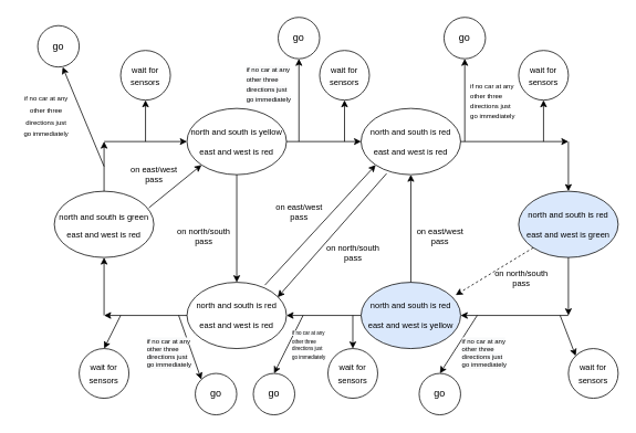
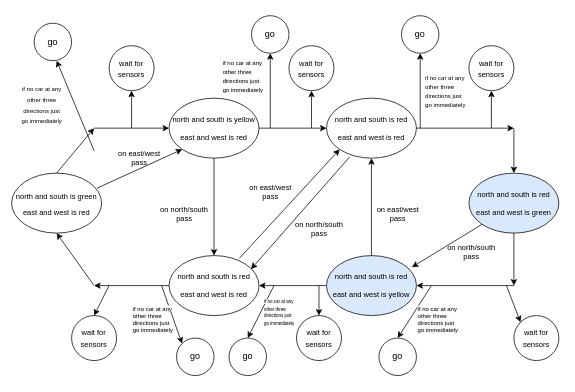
  <mxCell id="0" />
  <mxCell id="1" parent="0" />
- <mxCell id="2" value="&lt;font style=&quot;font-size: 10px&quot;&gt;north and south is green&lt;br&gt;east and west is red&lt;br&gt;&lt;/font&gt;" style="ellipse;whiteSpace=wrap;html=1;fontSize=18;" parent="1" vertex="1"><mxGeometry x="65" y="230" width="120" height="80" as="geometry" /></mxCell>
+ <mxCell id="2" value="&lt;font style=&quot;font-size: 10px&quot;&gt;north and south is green&lt;br&gt;east and west is red&lt;br&gt;&lt;/font&gt;" style="ellipse;whiteSpace=wrap;html=1;fontSize=18;" parent="1" vertex="1"><mxGeometry x="15" y="230" width="120" height="80" as="geometry" /></mxCell>
  <mxCell id="3" style="edgeStyle=orthogonalEdgeStyle;rounded=0;orthogonalLoop=1;jettySize=auto;html=1;entryX=0;entryY=0.5;entryDx=0;entryDy=0;fontSize=10;" parent="1" source="4" target="5" edge="1"><mxGeometry relative="1" as="geometry" /></mxCell>
  <mxCell id="4" value="north and south is yellow&lt;br&gt;&lt;br&gt;east and west is red" style="ellipse;whiteSpace=wrap;html=1;fontSize=10;" parent="1" vertex="1"><mxGeometry x="225" y="130" width="120" height="80" as="geometry" /></mxCell>
  <mxCell id="5" value="north and south is red&lt;br&gt;&lt;br&gt;east and west is red" style="ellipse;whiteSpace=wrap;html=1;fontSize=10;" parent="1" vertex="1"><mxGeometry x="435" y="130" width="120" height="80" as="geometry" /></mxCell>
  <mxCell id="6" value="north and south is red&lt;br&gt;&lt;br&gt;east and west is green" style="ellipse;whiteSpace=wrap;html=1;fontSize=10;fillColor=#dae8fc;" parent="1" vertex="1"><mxGeometry x="625" y="230" width="120" height="80" as="geometry" /></mxCell>
  <mxCell id="7" value="north and south is red&lt;br&gt;&lt;br&gt;east and west is red" style="ellipse;whiteSpace=wrap;html=1;fontSize=10;" parent="1" vertex="1"><mxGeometry x="225" y="340" width="120" height="80" as="geometry" /></mxCell>
  <mxCell id="8" style="edgeStyle=orthogonalEdgeStyle;rounded=0;orthogonalLoop=1;jettySize=auto;html=1;entryX=1;entryY=0.5;entryDx=0;entryDy=0;fontSize=10;" parent="1" source="9" target="7" edge="1"><mxGeometry relative="1" as="geometry" /></mxCell>
  <mxCell id="9" value="north and south is red&lt;br&gt;&lt;br&gt;east and west is yellow" style="ellipse;whiteSpace=wrap;html=1;fontSize=10;fillColor=#dae8fc;" parent="1" vertex="1"><mxGeometry x="435" y="340" width="120" height="80" as="geometry" /></mxCell>
  <mxCell id="10" value="" style="endArrow=classic;html=1;rounded=0;fontSize=10;exitX=0.5;exitY=0;exitDx=0;exitDy=0;" parent="1" source="2" edge="1"><mxGeometry width="50" height="50" relative="1" as="geometry"><mxPoint x="395" y="230" as="sourcePoint" /><mxPoint x="125" y="170" as="targetPoint" /></mxGeometry></mxCell>
  <mxCell id="11" value="" style="endArrow=classic;html=1;rounded=0;fontSize=10;" parent="1" edge="1"><mxGeometry width="50" height="50" relative="1" as="geometry"><mxPoint x="125" y="170" as="sourcePoint" /><mxPoint x="225" y="170" as="targetPoint" /></mxGeometry></mxCell>
  <mxCell id="12" value="" style="endArrow=classic;html=1;rounded=0;fontSize=10;exitX=1;exitY=0.5;exitDx=0;exitDy=0;" parent="1" source="5" edge="1"><mxGeometry width="50" height="50" relative="1" as="geometry"><mxPoint x="395" y="230" as="sourcePoint" /><mxPoint x="685" y="170" as="targetPoint" /></mxGeometry></mxCell>
  <mxCell id="13" value="" style="endArrow=classic;html=1;rounded=0;fontSize=10;entryX=0.5;entryY=0;entryDx=0;entryDy=0;" parent="1" target="6" edge="1"><mxGeometry width="50" height="50" relative="1" as="geometry"><mxPoint x="685" y="170" as="sourcePoint" /><mxPoint x="445" y="180" as="targetPoint" /></mxGeometry></mxCell>
  <mxCell id="14" value="" style="endArrow=classic;html=1;rounded=0;fontSize=10;exitX=0.5;exitY=1;exitDx=0;exitDy=0;" parent="1" source="6" edge="1"><mxGeometry width="50" height="50" relative="1" as="geometry"><mxPoint x="395" y="230" as="sourcePoint" /><mxPoint x="685" y="380" as="targetPoint" /></mxGeometry></mxCell>
  <mxCell id="15" value="" style="endArrow=classic;html=1;rounded=0;fontSize=10;entryX=1;entryY=0.5;entryDx=0;entryDy=0;" parent="1" target="9" edge="1"><mxGeometry width="50" height="50" relative="1" as="geometry"><mxPoint x="685" y="380" as="sourcePoint" /><mxPoint x="445" y="180" as="targetPoint" /></mxGeometry></mxCell>
  <mxCell id="16" value="" style="endArrow=classic;html=1;rounded=0;fontSize=10;exitX=0;exitY=0.5;exitDx=0;exitDy=0;" parent="1" source="7" edge="1"><mxGeometry width="50" height="50" relative="1" as="geometry"><mxPoint x="395" y="230" as="sourcePoint" /><mxPoint x="125" y="380" as="targetPoint" /></mxGeometry></mxCell>
  <mxCell id="17" value="" style="endArrow=classic;html=1;rounded=0;fontSize=10;entryX=0.5;entryY=1;entryDx=0;entryDy=0;" parent="1" target="2" edge="1"><mxGeometry width="50" height="50" relative="1" as="geometry"><mxPoint x="125" y="380" as="sourcePoint" /><mxPoint x="445" y="180" as="targetPoint" /></mxGeometry></mxCell>
  <mxCell id="18" value="" style="endArrow=classic;html=1;rounded=0;fontSize=10;exitX=0.95;exitY=0.25;exitDx=0;exitDy=0;exitPerimeter=0;entryX=0;entryY=1;entryDx=0;entryDy=0;" parent="1" source="2" target="4" edge="1"><mxGeometry width="50" height="50" relative="1" as="geometry"><mxPoint x="395" y="330" as="sourcePoint" /><mxPoint x="445" y="280" as="targetPoint" /></mxGeometry></mxCell>
  <mxCell id="19" value="on east/west &lt;br&gt;pass" style="text;html=1;align=center;verticalAlign=middle;resizable=0;points=[];autosize=1;strokeColor=none;fillColor=none;fontSize=10;" parent="1" vertex="1"><mxGeometry x="150" y="195" width="70" height="30" as="geometry" /></mxCell>
  <mxCell id="20" value="" style="endArrow=classic;html=1;rounded=0;fontSize=10;exitX=0.5;exitY=1;exitDx=0;exitDy=0;entryX=0.5;entryY=0;entryDx=0;entryDy=0;" parent="1" source="4" target="7" edge="1"><mxGeometry width="50" height="50" relative="1" as="geometry"><mxPoint x="395" y="320" as="sourcePoint" /><mxPoint x="445" y="270" as="targetPoint" /></mxGeometry></mxCell>
  <mxCell id="21" value="on north/south&lt;br&gt;pass" style="text;html=1;align=center;verticalAlign=middle;resizable=0;points=[];autosize=1;strokeColor=none;fillColor=none;fontSize=10;" parent="1" vertex="1"><mxGeometry x="205" y="270" width="80" height="30" as="geometry" /></mxCell>
  <mxCell id="22" value="" style="endArrow=classic;html=1;rounded=0;fontSize=10;entryX=0;entryY=1;entryDx=0;entryDy=0;exitX=0.783;exitY=0.042;exitDx=0;exitDy=0;exitPerimeter=0;" parent="1" source="7" target="5" edge="1"><mxGeometry width="50" height="50" relative="1" as="geometry"><mxPoint x="315" y="350" as="sourcePoint" /><mxPoint x="445" y="270" as="targetPoint" /></mxGeometry></mxCell>
  <mxCell id="23" value="" style="endArrow=classic;html=1;rounded=0;fontSize=10;exitX=0.256;exitY=0.983;exitDx=0;exitDy=0;exitPerimeter=0;entryX=0.911;entryY=0.225;entryDx=0;entryDy=0;entryPerimeter=0;" parent="1" source="5" target="7" edge="1"><mxGeometry width="50" height="50" relative="1" as="geometry"><mxPoint x="395" y="320" as="sourcePoint" /><mxPoint x="445" y="270" as="targetPoint" /></mxGeometry></mxCell>
  <mxCell id="24" value="on east/west&lt;br&gt;pass" style="text;html=1;align=center;verticalAlign=middle;resizable=0;points=[];autosize=1;strokeColor=none;fillColor=none;fontSize=10;" parent="1" vertex="1"><mxGeometry x="325" y="240" width="70" height="30" as="geometry" /></mxCell>
  <mxCell id="25" value="on north/south&lt;br&gt;pass" style="text;html=1;align=center;verticalAlign=middle;resizable=0;points=[];autosize=1;strokeColor=none;fillColor=none;fontSize=10;" parent="1" vertex="1"><mxGeometry x="385" y="290" width="80" height="30" as="geometry" /></mxCell>
  <mxCell id="26" value="" style="endArrow=classic;html=1;rounded=0;fontSize=10;exitX=0.5;exitY=0;exitDx=0;exitDy=0;entryX=0.5;entryY=1;entryDx=0;entryDy=0;" parent="1" source="9" target="5" edge="1"><mxGeometry width="50" height="50" relative="1" as="geometry"><mxPoint x="395" y="300" as="sourcePoint" /><mxPoint x="445" y="250" as="targetPoint" /></mxGeometry></mxCell>
  <mxCell id="27" value="on east/west&lt;br&gt;pass" style="text;html=1;align=center;verticalAlign=middle;resizable=0;points=[];autosize=1;strokeColor=none;fillColor=none;fontSize=10;" parent="1" vertex="1"><mxGeometry x="495" y="270" width="70" height="30" as="geometry" /></mxCell>
- <mxCell id="28" value="" style="endArrow=classic;html=1;rounded=0;fontSize=10;exitX=0;exitY=1;exitDx=0;exitDy=0;entryX=0.95;entryY=0.192;entryDx=0;entryDy=0;entryPerimeter=0;dashed=1;" parent="1" source="6" target="9" edge="1"><mxGeometry width="50" height="50" relative="1" as="geometry"><mxPoint x="395" y="300" as="sourcePoint" /><mxPoint x="445" y="250" as="targetPoint" /></mxGeometry></mxCell>
+ <mxCell id="28" value="" style="endArrow=classic;html=1;rounded=0;fontSize=10;exitX=0;exitY=1;exitDx=0;exitDy=0;entryX=0.95;entryY=0.192;entryDx=0;entryDy=0;entryPerimeter=0;" parent="1" source="6" target="9" edge="1"><mxGeometry width="50" height="50" relative="1" as="geometry"><mxPoint x="395" y="300" as="sourcePoint" /><mxPoint x="445" y="250" as="targetPoint" /></mxGeometry></mxCell>
  <mxCell id="29" value="on north/south&lt;br&gt;pass" style="text;html=1;align=center;verticalAlign=middle;resizable=0;points=[];autosize=1;strokeColor=none;fillColor=none;fontSize=10;" parent="1" vertex="1"><mxGeometry x="587.5" y="320" width="80" height="30" as="geometry" /></mxCell>
  <mxCell id="30" value="" style="endArrow=classic;html=1;rounded=0;" edge="1" parent="1"><mxGeometry width="50" height="50" relative="1" as="geometry"><mxPoint x="125" y="200" as="sourcePoint" /><mxPoint x="75" y="80" as="targetPoint" /></mxGeometry></mxCell>
  <mxCell id="31" value="go" style="ellipse;whiteSpace=wrap;html=1;aspect=fixed;" vertex="1" parent="1"><mxGeometry x="45" y="30" width="50" height="50" as="geometry" /></mxCell>
  <mxCell id="32" value="&lt;font style=&quot;font-size: 8px&quot;&gt;if no car at any&lt;br&gt;other three&lt;br&gt;directions just&lt;br&gt;go immediately&lt;/font&gt;" style="text;html=1;align=center;verticalAlign=middle;resizable=0;points=[];autosize=1;strokeColor=none;fillColor=none;" vertex="1" parent="1"><mxGeometry x="20" y="102.5" width="70" height="70" as="geometry" /></mxCell>
  <mxCell id="33" value="" style="endArrow=classic;html=1;rounded=0;" edge="1" parent="1"><mxGeometry width="50" height="50" relative="1" as="geometry"><mxPoint x="175" y="170" as="sourcePoint" /><mxPoint x="175" y="120" as="targetPoint" /></mxGeometry></mxCell>
  <mxCell id="34" value="&lt;font style=&quot;font-size: 10px&quot;&gt;wait for sensors&lt;/font&gt;" style="ellipse;whiteSpace=wrap;html=1;aspect=fixed;" vertex="1" parent="1"><mxGeometry x="145" y="60" width="60" height="60" as="geometry" /></mxCell>
  <mxCell id="35" value="&lt;font style=&quot;font-size: 10px&quot;&gt;wait for sensors&lt;/font&gt;" style="ellipse;whiteSpace=wrap;html=1;aspect=fixed;" vertex="1" parent="1"><mxGeometry x="385" y="60" width="60" height="60" as="geometry" /></mxCell>
  <mxCell id="36" value="&lt;font style=&quot;font-size: 10px&quot;&gt;wait for sensors&lt;/font&gt;" style="ellipse;whiteSpace=wrap;html=1;aspect=fixed;" vertex="1" parent="1"><mxGeometry x="625" y="60" width="60" height="60" as="geometry" /></mxCell>
  <mxCell id="37" value="" style="endArrow=classic;html=1;rounded=0;fontSize=10;entryX=0.5;entryY=1;entryDx=0;entryDy=0;" edge="1" parent="1" target="35"><mxGeometry width="50" height="50" relative="1" as="geometry"><mxPoint x="415" y="170" as="sourcePoint" /><mxPoint x="385" y="170" as="targetPoint" /></mxGeometry></mxCell>
  <mxCell id="38" value="" style="endArrow=classic;html=1;rounded=0;fontSize=10;entryX=0.5;entryY=1;entryDx=0;entryDy=0;" edge="1" parent="1" target="36"><mxGeometry width="50" height="50" relative="1" as="geometry"><mxPoint x="655" y="170" as="sourcePoint" /><mxPoint x="385" y="170" as="targetPoint" /></mxGeometry></mxCell>
  <mxCell id="39" value="&lt;font style=&quot;font-size: 10px&quot;&gt;wait for sensors&lt;/font&gt;" style="ellipse;whiteSpace=wrap;html=1;aspect=fixed;" vertex="1" parent="1"><mxGeometry x="95" y="420" width="60" height="60" as="geometry" /></mxCell>
  <mxCell id="40" value="&lt;font style=&quot;font-size: 10px&quot;&gt;wait for sensors&lt;/font&gt;" style="ellipse;whiteSpace=wrap;html=1;aspect=fixed;" vertex="1" parent="1"><mxGeometry x="395" y="420" width="60" height="60" as="geometry" /></mxCell>
  <mxCell id="41" value="&lt;font style=&quot;font-size: 10px&quot;&gt;wait for sensors&lt;/font&gt;" style="ellipse;whiteSpace=wrap;html=1;aspect=fixed;" vertex="1" parent="1"><mxGeometry x="685" y="420" width="60" height="60" as="geometry" /></mxCell>
  <mxCell id="42" value="" style="endArrow=classic;html=1;rounded=0;fontSize=10;entryX=0.5;entryY=0;entryDx=0;entryDy=0;" edge="1" parent="1" target="39"><mxGeometry width="50" height="50" relative="1" as="geometry"><mxPoint x="145" y="380" as="sourcePoint" /><mxPoint x="385" y="270" as="targetPoint" /></mxGeometry></mxCell>
  <mxCell id="43" value="" style="endArrow=classic;html=1;rounded=0;fontSize=10;entryX=0.5;entryY=0;entryDx=0;entryDy=0;" edge="1" parent="1" target="40"><mxGeometry width="50" height="50" relative="1" as="geometry"><mxPoint x="425" y="380" as="sourcePoint" /><mxPoint x="385" y="270" as="targetPoint" /></mxGeometry></mxCell>
  <mxCell id="44" value="" style="endArrow=classic;html=1;rounded=0;fontSize=10;entryX=0;entryY=0;entryDx=0;entryDy=0;" edge="1" parent="1" target="41"><mxGeometry width="50" height="50" relative="1" as="geometry"><mxPoint x="675" y="380" as="sourcePoint" /><mxPoint x="385" y="270" as="targetPoint" /></mxGeometry></mxCell>
  <mxCell id="45" value="go" style="ellipse;whiteSpace=wrap;html=1;aspect=fixed;" vertex="1" parent="1"><mxGeometry x="335" y="20" width="50" height="50" as="geometry" /></mxCell>
  <mxCell id="46" value="go" style="ellipse;whiteSpace=wrap;html=1;aspect=fixed;" vertex="1" parent="1"><mxGeometry x="535" y="20" width="50" height="50" as="geometry" /></mxCell>
  <mxCell id="47" value="" style="endArrow=classic;html=1;rounded=0;fontSize=10;entryX=0.5;entryY=1;entryDx=0;entryDy=0;" edge="1" parent="1" target="45"><mxGeometry width="50" height="50" relative="1" as="geometry"><mxPoint x="360" y="170" as="sourcePoint" /><mxPoint x="385" y="70" as="targetPoint" /></mxGeometry></mxCell>
  <mxCell id="48" value="" style="endArrow=classic;html=1;rounded=0;fontSize=10;entryX=0.5;entryY=1;entryDx=0;entryDy=0;" edge="1" parent="1" target="46"><mxGeometry width="50" height="50" relative="1" as="geometry"><mxPoint x="560" y="170" as="sourcePoint" /><mxPoint x="385" y="70" as="targetPoint" /></mxGeometry></mxCell>
  <mxCell id="49" value="go" style="ellipse;whiteSpace=wrap;html=1;aspect=fixed;" vertex="1" parent="1"><mxGeometry x="235" y="450" width="50" height="50" as="geometry" /></mxCell>
  <mxCell id="50" value="go" style="ellipse;whiteSpace=wrap;html=1;aspect=fixed;" vertex="1" parent="1"><mxGeometry x="305" y="450" width="50" height="50" as="geometry" /></mxCell>
  <mxCell id="51" value="go" style="ellipse;whiteSpace=wrap;html=1;aspect=fixed;" vertex="1" parent="1"><mxGeometry x="505" y="450" width="50" height="50" as="geometry" /></mxCell>
  <mxCell id="52" value="" style="endArrow=classic;html=1;rounded=0;fontSize=10;entryX=0;entryY=0;entryDx=0;entryDy=0;" edge="1" parent="1" target="49"><mxGeometry width="50" height="50" relative="1" as="geometry"><mxPoint x="215" y="380" as="sourcePoint" /><mxPoint x="385" y="260" as="targetPoint" /></mxGeometry></mxCell>
  <mxCell id="53" value="" style="endArrow=classic;html=1;rounded=0;fontSize=10;entryX=0.5;entryY=0;entryDx=0;entryDy=0;" edge="1" parent="1" target="50"><mxGeometry width="50" height="50" relative="1" as="geometry"><mxPoint x="365" y="380" as="sourcePoint" /><mxPoint x="385" y="260" as="targetPoint" /></mxGeometry></mxCell>
  <mxCell id="54" value="" style="endArrow=classic;html=1;rounded=0;fontSize=10;entryX=0.5;entryY=0;entryDx=0;entryDy=0;" edge="1" parent="1" target="51"><mxGeometry width="50" height="50" relative="1" as="geometry"><mxPoint x="575" y="380" as="sourcePoint" /><mxPoint x="385" y="260" as="targetPoint" /></mxGeometry></mxCell>
  <mxCell id="55" value="&lt;font style=&quot;font-size: 8px&quot;&gt;&lt;span style=&quot;color: rgb(0 , 0 , 0) ; font-family: &amp;#34;helvetica&amp;#34; ; font-style: normal ; font-weight: 400 ; letter-spacing: normal ; text-align: center ; text-indent: 0px ; text-transform: none ; word-spacing: 0px ; background-color: rgb(248 , 249 , 250) ; display: inline ; float: none&quot;&gt;if no car at any&lt;/span&gt;&lt;br style=&quot;color: rgb(0 , 0 , 0) ; font-family: &amp;#34;helvetica&amp;#34; ; font-style: normal ; font-weight: 400 ; letter-spacing: normal ; text-align: center ; text-indent: 0px ; text-transform: none ; word-spacing: 0px ; background-color: rgb(248 , 249 , 250)&quot;&gt;&lt;span style=&quot;color: rgb(0 , 0 , 0) ; font-family: &amp;#34;helvetica&amp;#34; ; font-style: normal ; font-weight: 400 ; letter-spacing: normal ; text-align: center ; text-indent: 0px ; text-transform: none ; word-spacing: 0px ; background-color: rgb(248 , 249 , 250) ; display: inline ; float: none&quot;&gt;other three&lt;/span&gt;&lt;br style=&quot;color: rgb(0 , 0 , 0) ; font-family: &amp;#34;helvetica&amp;#34; ; font-style: normal ; font-weight: 400 ; letter-spacing: normal ; text-align: center ; text-indent: 0px ; text-transform: none ; word-spacing: 0px ; background-color: rgb(248 , 249 , 250)&quot;&gt;&lt;span style=&quot;color: rgb(0 , 0 , 0) ; font-family: &amp;#34;helvetica&amp;#34; ; font-style: normal ; font-weight: 400 ; letter-spacing: normal ; text-align: center ; text-indent: 0px ; text-transform: none ; word-spacing: 0px ; background-color: rgb(248 , 249 , 250) ; display: inline ; float: none&quot;&gt;directions just&lt;/span&gt;&lt;br style=&quot;color: rgb(0 , 0 , 0) ; font-family: &amp;#34;helvetica&amp;#34; ; font-style: normal ; font-weight: 400 ; letter-spacing: normal ; text-align: center ; text-indent: 0px ; text-transform: none ; word-spacing: 0px ; background-color: rgb(248 , 249 , 250)&quot;&gt;&lt;span style=&quot;color: rgb(0 , 0 , 0) ; font-family: &amp;#34;helvetica&amp;#34; ; font-style: normal ; font-weight: 400 ; letter-spacing: normal ; text-align: center ; text-indent: 0px ; text-transform: none ; word-spacing: 0px ; background-color: rgb(248 , 249 , 250) ; display: inline ; float: none&quot;&gt;go immediately&lt;/span&gt;&lt;/font&gt;" style="text;whiteSpace=wrap;html=1;fontSize=10;" vertex="1" parent="1"><mxGeometry x="295" y="70" width="60" height="60" as="geometry" /></mxCell>
  <mxCell id="56" value="&lt;span style=&quot;font-size: 8px ; font-family: &amp;#34;helvetica&amp;#34; ; text-align: center&quot;&gt;if no car at any&lt;/span&gt;&lt;br style=&quot;font-size: 8px ; font-family: &amp;#34;helvetica&amp;#34; ; text-align: center&quot;&gt;&lt;span style=&quot;font-size: 8px ; font-family: &amp;#34;helvetica&amp;#34; ; text-align: center&quot;&gt;other three&lt;/span&gt;&lt;br style=&quot;font-size: 8px ; font-family: &amp;#34;helvetica&amp;#34; ; text-align: center&quot;&gt;&lt;span style=&quot;font-size: 8px ; font-family: &amp;#34;helvetica&amp;#34; ; text-align: center&quot;&gt;directions just&lt;/span&gt;&lt;br style=&quot;font-size: 8px ; font-family: &amp;#34;helvetica&amp;#34; ; text-align: center&quot;&gt;&lt;span style=&quot;font-size: 8px ; font-family: &amp;#34;helvetica&amp;#34; ; text-align: center&quot;&gt;go immediately&lt;/span&gt;" style="text;whiteSpace=wrap;html=1;fontSize=10;" vertex="1" parent="1"><mxGeometry x="565" y="90" width="60" height="60" as="geometry" /></mxCell>
  <mxCell id="57" value="&lt;span style=&quot;color: rgb(0, 0, 0); font-size: 8px; font-style: normal; font-weight: 400; letter-spacing: normal; text-indent: 0px; text-transform: none; word-spacing: 0px; font-family: helvetica; text-align: center; background-color: rgb(248, 249, 250); display: inline; float: none;&quot;&gt;if no car at any&lt;/span&gt;&lt;br style=&quot;color: rgb(0, 0, 0); font-size: 8px; font-style: normal; font-weight: 400; letter-spacing: normal; text-indent: 0px; text-transform: none; word-spacing: 0px; font-family: helvetica; text-align: center; background-color: rgb(248, 249, 250);&quot;&gt;&lt;span style=&quot;color: rgb(0, 0, 0); font-size: 8px; font-style: normal; font-weight: 400; letter-spacing: normal; text-indent: 0px; text-transform: none; word-spacing: 0px; font-family: helvetica; text-align: center; background-color: rgb(248, 249, 250); display: inline; float: none;&quot;&gt;other three&lt;/span&gt;&lt;br style=&quot;color: rgb(0, 0, 0); font-size: 8px; font-style: normal; font-weight: 400; letter-spacing: normal; text-indent: 0px; text-transform: none; word-spacing: 0px; font-family: helvetica; text-align: center; background-color: rgb(248, 249, 250);&quot;&gt;&lt;span style=&quot;color: rgb(0, 0, 0); font-size: 8px; font-style: normal; font-weight: 400; letter-spacing: normal; text-indent: 0px; text-transform: none; word-spacing: 0px; font-family: helvetica; text-align: center; background-color: rgb(248, 249, 250); display: inline; float: none;&quot;&gt;directions just&lt;/span&gt;&lt;br style=&quot;color: rgb(0, 0, 0); font-size: 8px; font-style: normal; font-weight: 400; letter-spacing: normal; text-indent: 0px; text-transform: none; word-spacing: 0px; font-family: helvetica; text-align: center; background-color: rgb(248, 249, 250);&quot;&gt;&lt;span style=&quot;color: rgb(0, 0, 0); font-size: 8px; font-style: normal; font-weight: 400; letter-spacing: normal; text-indent: 0px; text-transform: none; word-spacing: 0px; font-family: helvetica; text-align: center; background-color: rgb(248, 249, 250); display: inline; float: none;&quot;&gt;go immediately&lt;/span&gt;" style="text;whiteSpace=wrap;html=1;fontSize=8;" vertex="1" parent="1"><mxGeometry x="555" y="400" width="80" height="60" as="geometry" /></mxCell>
  <mxCell id="58" value="&lt;font style=&quot;font-size: 6px&quot;&gt;&lt;span style=&quot;color: rgb(0 , 0 , 0) ; font-style: normal ; font-weight: 400 ; letter-spacing: normal ; text-indent: 0px ; text-transform: none ; word-spacing: 0px ; font-family: &amp;#34;helvetica&amp;#34; ; text-align: center ; background-color: rgb(248 , 249 , 250) ; display: inline ; float: none&quot;&gt;if no car at any&lt;/span&gt;&lt;br style=&quot;color: rgb(0 , 0 , 0) ; font-style: normal ; font-weight: 400 ; letter-spacing: normal ; text-indent: 0px ; text-transform: none ; word-spacing: 0px ; font-family: &amp;#34;helvetica&amp;#34; ; text-align: center ; background-color: rgb(248 , 249 , 250)&quot;&gt;&lt;span style=&quot;color: rgb(0 , 0 , 0) ; font-style: normal ; font-weight: 400 ; letter-spacing: normal ; text-indent: 0px ; text-transform: none ; word-spacing: 0px ; font-family: &amp;#34;helvetica&amp;#34; ; text-align: center ; background-color: rgb(248 , 249 , 250) ; display: inline ; float: none&quot;&gt;other three&lt;/span&gt;&lt;br style=&quot;color: rgb(0 , 0 , 0) ; font-style: normal ; font-weight: 400 ; letter-spacing: normal ; text-indent: 0px ; text-transform: none ; word-spacing: 0px ; font-family: &amp;#34;helvetica&amp;#34; ; text-align: center ; background-color: rgb(248 , 249 , 250)&quot;&gt;&lt;span style=&quot;color: rgb(0 , 0 , 0) ; font-style: normal ; font-weight: 400 ; letter-spacing: normal ; text-indent: 0px ; text-transform: none ; word-spacing: 0px ; font-family: &amp;#34;helvetica&amp;#34; ; text-align: center ; background-color: rgb(248 , 249 , 250) ; display: inline ; float: none&quot;&gt;directions just&lt;/span&gt;&lt;br style=&quot;color: rgb(0 , 0 , 0) ; font-style: normal ; font-weight: 400 ; letter-spacing: normal ; text-indent: 0px ; text-transform: none ; word-spacing: 0px ; font-family: &amp;#34;helvetica&amp;#34; ; text-align: center ; background-color: rgb(248 , 249 , 250)&quot;&gt;&lt;span style=&quot;color: rgb(0 , 0 , 0) ; font-style: normal ; font-weight: 400 ; letter-spacing: normal ; text-indent: 0px ; text-transform: none ; word-spacing: 0px ; font-family: &amp;#34;helvetica&amp;#34; ; text-align: center ; background-color: rgb(248 , 249 , 250) ; display: inline ; float: none&quot;&gt;go immediately&lt;/span&gt;&lt;/font&gt;" style="text;whiteSpace=wrap;html=1;fontSize=8;" vertex="1" parent="1"><mxGeometry x="350" y="390" width="80" height="60" as="geometry" /></mxCell>
  <mxCell id="59" value="&lt;span style=&quot;color: rgb(0, 0, 0); font-size: 8px; font-style: normal; font-weight: 400; letter-spacing: normal; text-indent: 0px; text-transform: none; word-spacing: 0px; font-family: helvetica; text-align: center; background-color: rgb(248, 249, 250); display: inline; float: none;&quot;&gt;if no car at any&lt;/span&gt;&lt;br style=&quot;color: rgb(0, 0, 0); font-size: 8px; font-style: normal; font-weight: 400; letter-spacing: normal; text-indent: 0px; text-transform: none; word-spacing: 0px; font-family: helvetica; text-align: center; background-color: rgb(248, 249, 250);&quot;&gt;&lt;span style=&quot;color: rgb(0, 0, 0); font-size: 8px; font-style: normal; font-weight: 400; letter-spacing: normal; text-indent: 0px; text-transform: none; word-spacing: 0px; font-family: helvetica; text-align: center; background-color: rgb(248, 249, 250); display: inline; float: none;&quot;&gt;other three&lt;/span&gt;&lt;br style=&quot;color: rgb(0, 0, 0); font-size: 8px; font-style: normal; font-weight: 400; letter-spacing: normal; text-indent: 0px; text-transform: none; word-spacing: 0px; font-family: helvetica; text-align: center; background-color: rgb(248, 249, 250);&quot;&gt;&lt;span style=&quot;color: rgb(0, 0, 0); font-size: 8px; font-style: normal; font-weight: 400; letter-spacing: normal; text-indent: 0px; text-transform: none; word-spacing: 0px; font-family: helvetica; text-align: center; background-color: rgb(248, 249, 250); display: inline; float: none;&quot;&gt;directions just&lt;/span&gt;&lt;br style=&quot;color: rgb(0, 0, 0); font-size: 8px; font-style: normal; font-weight: 400; letter-spacing: normal; text-indent: 0px; text-transform: none; word-spacing: 0px; font-family: helvetica; text-align: center; background-color: rgb(248, 249, 250);&quot;&gt;&lt;span style=&quot;color: rgb(0, 0, 0); font-size: 8px; font-style: normal; font-weight: 400; letter-spacing: normal; text-indent: 0px; text-transform: none; word-spacing: 0px; font-family: helvetica; text-align: center; background-color: rgb(248, 249, 250); display: inline; float: none;&quot;&gt;go immediately&lt;/span&gt;" style="text;whiteSpace=wrap;html=1;fontSize=6;" vertex="1" parent="1"><mxGeometry x="175" y="400" width="60" height="50" as="geometry" /></mxCell>
